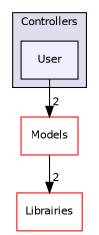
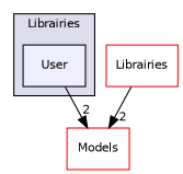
  digraph {
    compound=true
    node [fillcolor=white fontname=Helvetica fontsize=10 shape=box style=filled color=red]
    edge [headlabel=2 labeldistance=1.5 labelfontname=Helvetica labelfontsize=10]
    n1 [fillcolor="#eeeeff" label=User pencolor=black color=""]
    n2 [label=Models]
    n3 [label=Librairies]
    subgraph cluster_1 {
      bgcolor="#ddddee"
      fontname=Helvetica
      fontsize=10
-     label=Controllers
+     label=Librairies
      pencolor=black
      n1
    }
    n1 -> n2
-   n2 -> n3
+   n3 -> n2
  }
